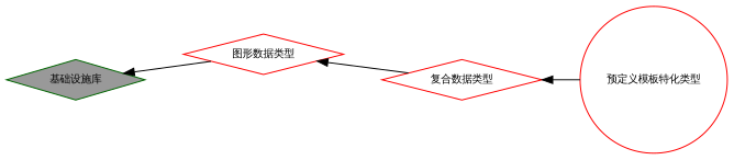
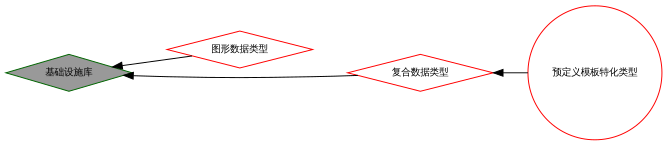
  digraph {
    rankdir=LR
    node [color=red fillcolor=white fontname=Helvetica fontsize=10 shape=diamond style=filled]
    edge [dir=back fontname=Helvetica fontsize=10 labelfontname=Helvetica labelfontsize=10 shape=plaintext style=solid]
    n1 [height=0.2 label="图形数据类型" width=0.4]
    n2 [color=darkgreen fillcolor=grey60 fontcolor=black height=0.2 label="基础设施库" width=0.4]
    n3 [height=0.2 label="复合数据类型" width=0.4]
    n4 [height=0.2 label="预定义模板特化类型" shape=circle width=0.4]
    n2 -> n1
-   n1 -> n3
+   n2 -> n3
    n3 -> n4
  }
